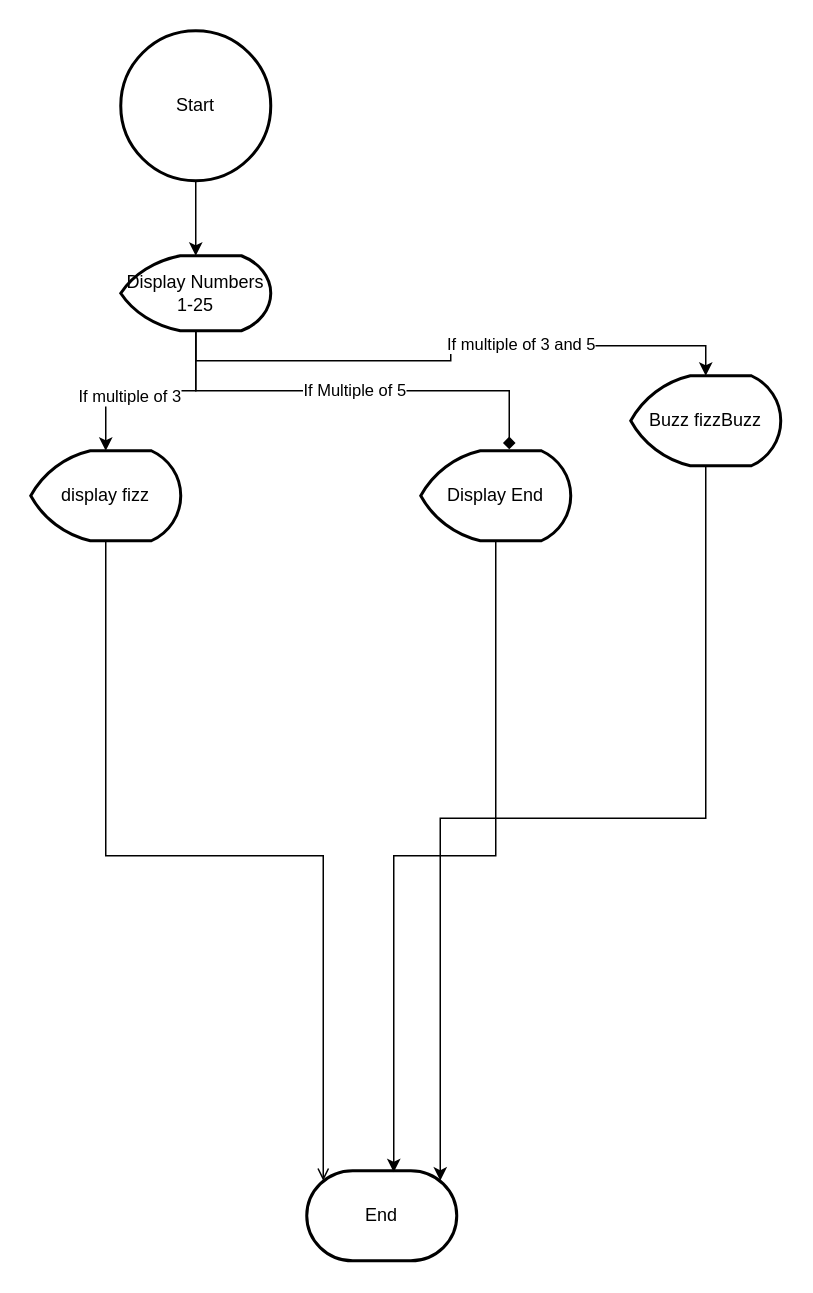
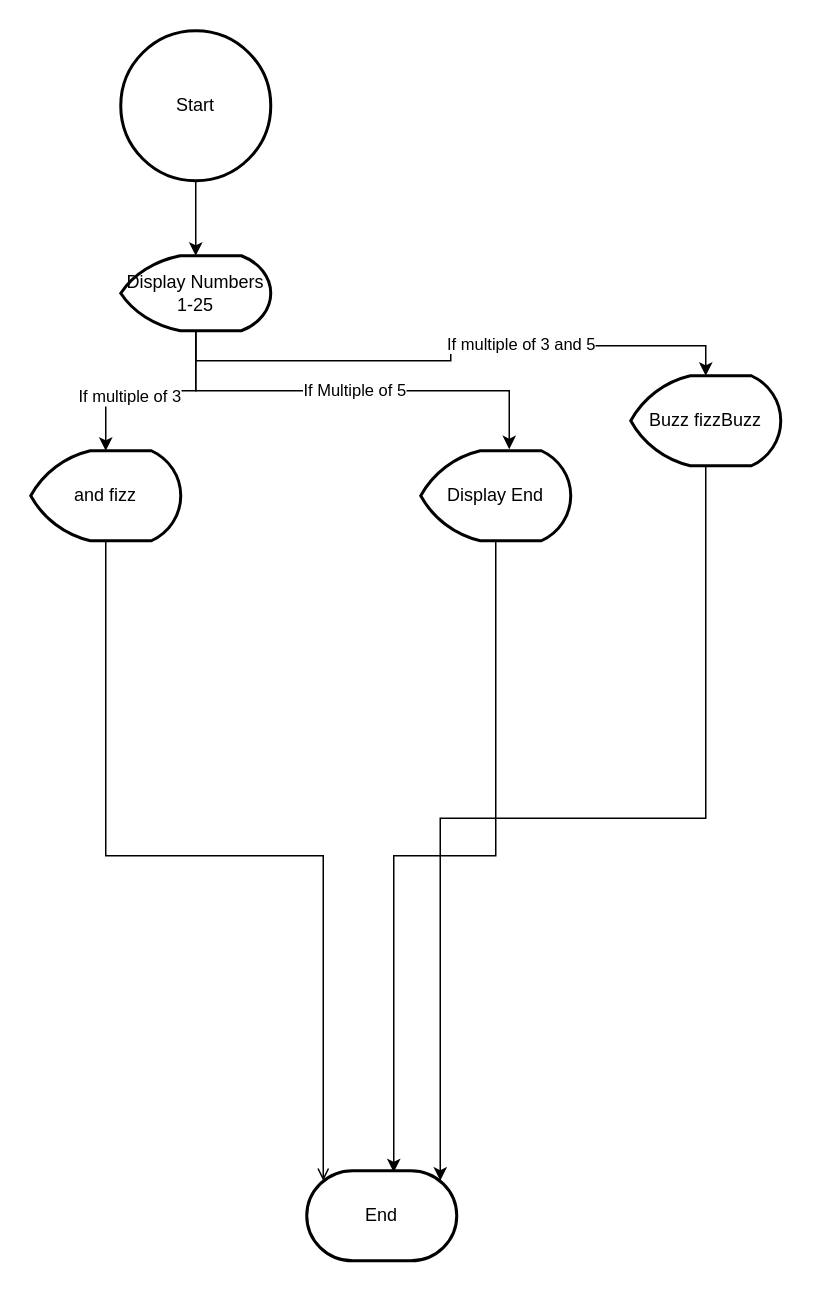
  <mxCell id="0" />
  <mxCell id="1" parent="0" />
  <mxCell id="2" style="edgeStyle=orthogonalEdgeStyle;rounded=0;orthogonalLoop=1;jettySize=auto;html=1;exitX=0.5;exitY=1;exitDx=0;exitDy=0;exitPerimeter=0;" edge="1" parent="1" source="3" target="11"><mxGeometry relative="1" as="geometry" /></mxCell>
  <mxCell id="3" value="Start" style="strokeWidth=2;html=1;shape=mxgraph.flowchart.start_2;whiteSpace=wrap;" vertex="1" parent="1"><mxGeometry x="80" y="20" width="100" height="100" as="geometry" /></mxCell>
  <mxCell id="4" value="End" style="strokeWidth=2;html=1;shape=mxgraph.flowchart.terminator;whiteSpace=wrap;" vertex="1" parent="1"><mxGeometry x="204" y="780" width="100" height="60" as="geometry" /></mxCell>
  <mxCell id="5" style="edgeStyle=orthogonalEdgeStyle;rounded=0;orthogonalLoop=1;jettySize=auto;html=1;exitX=0.5;exitY=1;exitDx=0;exitDy=0;exitPerimeter=0;entryX=0.5;entryY=0;entryDx=0;entryDy=0;entryPerimeter=0;" edge="1" parent="1" source="11" target="12"><mxGeometry relative="1" as="geometry"><mxPoint x="90" y="300" as="targetPoint" /></mxGeometry></mxCell>
  <mxCell id="6" value="If multiple of 3" style="edgeLabel;html=1;align=center;verticalAlign=middle;resizable=0;points=[];" vertex="1" connectable="0" parent="5"><mxGeometry x="0.208" y="3" relative="1" as="geometry"><mxPoint as="offset" /></mxGeometry></mxCell>
- <mxCell id="7" style="edgeStyle=orthogonalEdgeStyle;rounded=0;orthogonalLoop=1;jettySize=auto;html=1;exitX=0.5;exitY=1;exitDx=0;exitDy=0;exitPerimeter=0;entryX=0.59;entryY=-0.017;entryDx=0;entryDy=0;entryPerimeter=0;endArrow=diamond;" edge="1" parent="1" source="11" target="14"><mxGeometry relative="1" as="geometry"><mxPoint x="410" y="300" as="targetPoint" /></mxGeometry></mxCell>
+ <mxCell id="7" style="edgeStyle=orthogonalEdgeStyle;rounded=0;orthogonalLoop=1;jettySize=auto;html=1;exitX=0.5;exitY=1;exitDx=0;exitDy=0;exitPerimeter=0;entryX=0.59;entryY=-0.017;entryDx=0;entryDy=0;entryPerimeter=0;" edge="1" parent="1" source="11" target="14"><mxGeometry relative="1" as="geometry"><mxPoint x="410" y="300" as="targetPoint" /></mxGeometry></mxCell>
  <mxCell id="8" value="If Multiple of 5" style="edgeLabel;html=1;align=center;verticalAlign=middle;resizable=0;points=[];" vertex="1" connectable="0" parent="7"><mxGeometry x="0.007" y="1" relative="1" as="geometry"><mxPoint as="offset" /></mxGeometry></mxCell>
  <mxCell id="9" style="edgeStyle=orthogonalEdgeStyle;rounded=0;orthogonalLoop=1;jettySize=auto;html=1;exitX=0.5;exitY=1;exitDx=0;exitDy=0;exitPerimeter=0;" edge="1" parent="1" source="11" target="15"><mxGeometry relative="1" as="geometry" /></mxCell>
  <mxCell id="10" value="If multiple of 3 and 5" style="edgeLabel;html=1;align=center;verticalAlign=middle;resizable=0;points=[];" vertex="1" connectable="0" parent="9"><mxGeometry x="0.262" y="2" relative="1" as="geometry"><mxPoint as="offset" /></mxGeometry></mxCell>
  <mxCell id="11" value="Display Numbers 1-25" style="strokeWidth=2;html=1;shape=mxgraph.flowchart.display;whiteSpace=wrap;" vertex="1" parent="1"><mxGeometry x="80" y="170" width="100" height="50" as="geometry" /></mxCell>
- <mxCell id="12" value="display fizz" style="strokeWidth=2;html=1;shape=mxgraph.flowchart.display;whiteSpace=wrap;" vertex="1" parent="1"><mxGeometry x="20" y="300" width="100" height="60" as="geometry" /></mxCell>
+ <mxCell id="12" value="and fizz" style="strokeWidth=2;html=1;shape=mxgraph.flowchart.display;whiteSpace=wrap;" vertex="1" parent="1"><mxGeometry x="20" y="300" width="100" height="60" as="geometry" /></mxCell>
  <mxCell id="13" style="edgeStyle=orthogonalEdgeStyle;rounded=0;orthogonalLoop=1;jettySize=auto;html=1;exitX=0.5;exitY=1;exitDx=0;exitDy=0;exitPerimeter=0;entryX=0.58;entryY=0.017;entryDx=0;entryDy=0;entryPerimeter=0;" edge="1" parent="1" source="14" target="4"><mxGeometry relative="1" as="geometry"><mxPoint x="250" y="780" as="targetPoint" /></mxGeometry></mxCell>
  <mxCell id="14" value="Display End" style="strokeWidth=2;html=1;shape=mxgraph.flowchart.display;whiteSpace=wrap;" vertex="1" parent="1"><mxGeometry x="280" y="300" width="100" height="60" as="geometry" /></mxCell>
  <mxCell id="15" value="Buzz fizzBuzz" style="strokeWidth=2;html=1;shape=mxgraph.flowchart.display;whiteSpace=wrap;" vertex="1" parent="1"><mxGeometry x="420" y="250" width="100" height="60" as="geometry" /></mxCell>
  <mxCell id="16" style="edgeStyle=orthogonalEdgeStyle;rounded=0;orthogonalLoop=1;jettySize=auto;html=1;exitX=0.5;exitY=1;exitDx=0;exitDy=0;exitPerimeter=0;entryX=0.11;entryY=0.11;entryDx=0;entryDy=0;entryPerimeter=0;endArrow=open;" edge="1" parent="1" source="12" target="4"><mxGeometry relative="1" as="geometry" /></mxCell>
  <mxCell id="17" style="edgeStyle=orthogonalEdgeStyle;rounded=0;orthogonalLoop=1;jettySize=auto;html=1;exitX=0.5;exitY=1;exitDx=0;exitDy=0;exitPerimeter=0;entryX=0.89;entryY=0.11;entryDx=0;entryDy=0;entryPerimeter=0;" edge="1" parent="1" source="15" target="4"><mxGeometry relative="1" as="geometry" /></mxCell>
